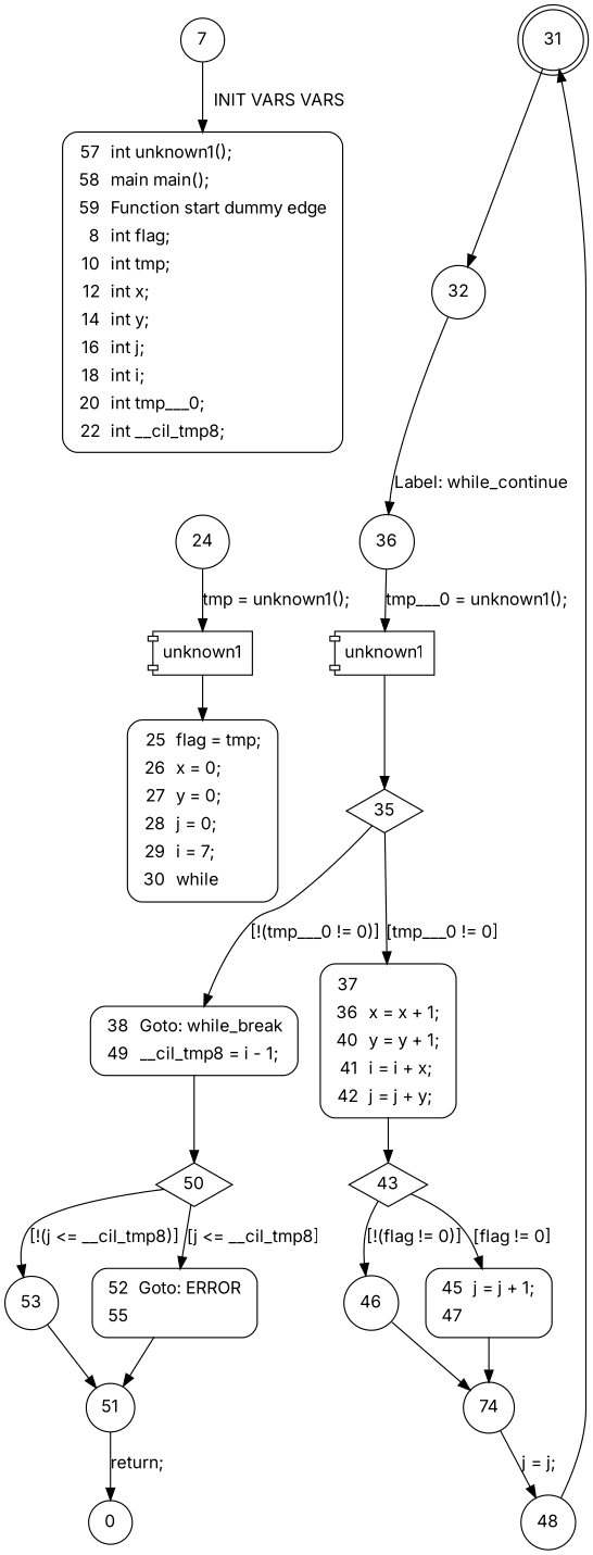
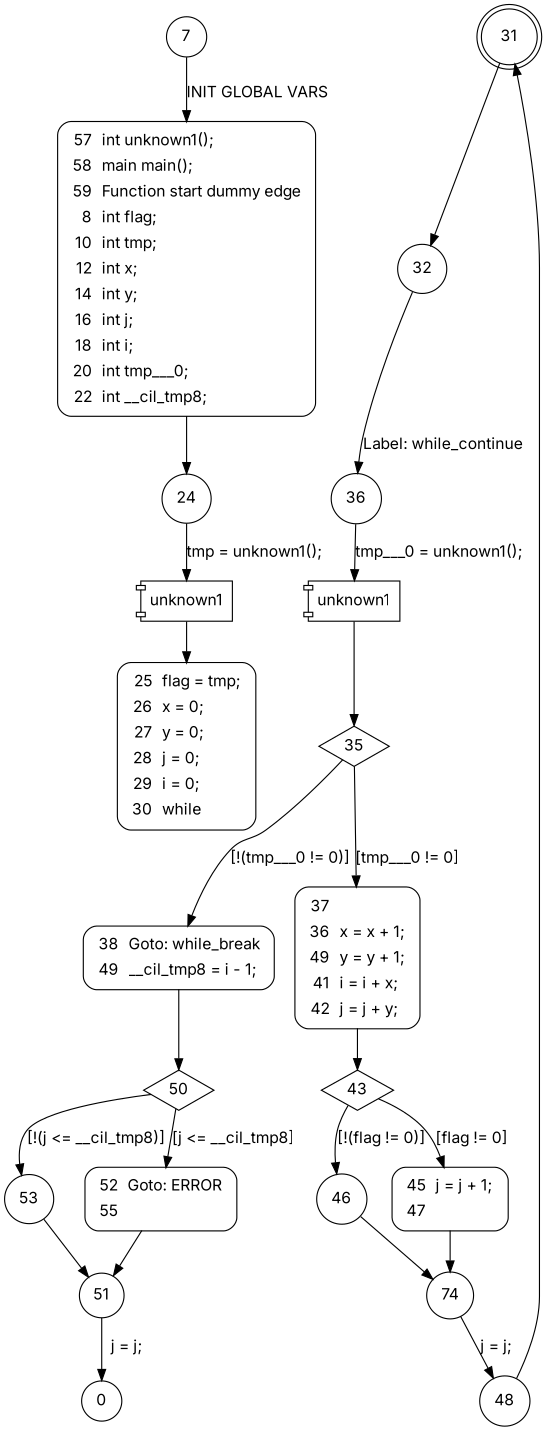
  digraph {
    fontname=Inter
    node [fontname=Inter shape=circle]
    edge [fontname=Inter]
    n1 [fillcolor=white label=<<table border="0" cellborder="0" cellpadding="3" bgcolor="white"><tr><td align="right">57</td><td align="left">int unknown1();</td></tr><tr><td align="right">58</td><td align="left">main main();</td></tr><tr><td align="right">59</td><td align="left">Function start dummy edge</td></tr><tr><td align="right">8</td><td align="left">int flag;</td></tr><tr><td align="right">10</td><td align="left">int tmp;</td></tr><tr><td align="right">12</td><td align="left">int x;</td></tr><tr><td align="right">14</td><td align="left">int y;</td></tr><tr><td align="right">16</td><td align="left">int j;</td></tr><tr><td align="right">18</td><td align="left">int i;</td></tr><tr><td align="right">20</td><td align="left">int tmp___0;</td></tr><tr><td align="right">22</td><td align="left">int __cil_tmp8;</td></tr></table>> penwidth=1 shape=Mrecord style="filled,bold"]
    7
    24
    n4 [label=unknown1 shape=component]
-   n5 [fillcolor=white label=<<table border="0" cellborder="0" cellpadding="3" bgcolor="white"><tr><td align="right">25</td><td align="left">flag = tmp;</td></tr><tr><td align="right">26</td><td align="left">x = 0;</td></tr><tr><td align="right">27</td><td align="left">y = 0;</td></tr><tr><td align="right">28</td><td align="left">j = 0;</td></tr><tr><td align="right">29</td><td align="left">i = 7;</td></tr><tr><td align="right">30</td><td align="left">while</td></tr></table>> penwidth=1 shape=Mrecord style="filled,bold"]
+   n5 [fillcolor=white label=<<table border="0" cellborder="0" cellpadding="3" bgcolor="white"><tr><td align="right">25</td><td align="left">flag = tmp;</td></tr><tr><td align="right">26</td><td align="left">x = 0;</td></tr><tr><td align="right">27</td><td align="left">y = 0;</td></tr><tr><td align="right">28</td><td align="left">j = 0;</td></tr><tr><td align="right">29</td><td align="left">i = 0;</td></tr><tr><td align="right">30</td><td align="left">while</td></tr></table>> penwidth=1 shape=Mrecord style="filled,bold"]
    31 [shape=doublecircle]
    32
    n8 [label=36]
    n9 [label=unknown1 shape=component]
    35 [shape=diamond]
    n11 [fillcolor=white label=<<table border="0" cellborder="0" cellpadding="3" bgcolor="white"><tr><td align="right">38</td><td align="left">Goto: while_break</td></tr><tr><td align="right">49</td><td align="left">__cil_tmp8 = i - 1;</td></tr></table>> penwidth=1 shape=Mrecord style="filled,bold"]
-   n12 [fillcolor=white label=<<table border="0" cellborder="0" cellpadding="3" bgcolor="white"><tr><td align="right">37</td><td align="left"></td></tr><tr><td align="right">36</td><td align="left">x = x + 1;</td></tr><tr><td align="right">40</td><td align="left">y = y + 1;</td></tr><tr><td align="right">41</td><td align="left">i = i + x;</td></tr><tr><td align="right">42</td><td align="left">j = j + y;</td></tr></table>> penwidth=1 shape=Mrecord style="filled,bold"]
+   n12 [fillcolor=white label=<<table border="0" cellborder="0" cellpadding="3" bgcolor="white"><tr><td align="right">37</td><td align="left"></td></tr><tr><td align="right">36</td><td align="left">x = x + 1;</td></tr><tr><td align="right">49</td><td align="left">y = y + 1;</td></tr><tr><td align="right">41</td><td align="left">i = i + x;</td></tr><tr><td align="right">42</td><td align="left">j = j + y;</td></tr></table>> penwidth=1 shape=Mrecord style="filled,bold"]
    50 [shape=diamond]
    43 [shape=diamond]
    53
    n16 [fillcolor=white label=<<table border="0" cellborder="0" cellpadding="3" bgcolor="white"><tr><td align="right">52</td><td align="left">Goto: ERROR</td></tr><tr><td align="right">55</td><td align="left"></td></tr></table>> penwidth=1 shape=Mrecord style="filled,bold"]
    46
    n18 [fillcolor=white label=<<table border="0" cellborder="0" cellpadding="3" bgcolor="white"><tr><td align="right">45</td><td align="left">j = j + 1;</td></tr><tr><td align="right">47</td><td align="left"></td></tr></table>> penwidth=1 shape=Mrecord style="filled,bold"]
    n19 [label=74]
    48
    51
    n22 [label=0]
-   7 -> n1 [label="INIT VARS VARS"]
+   n1 -> 24
+   7 -> n1 [label="INIT GLOBAL VARS"]
    24 -> n4 [label="tmp = unknown1();"]
    n4 -> n5
    31 -> 32
    32 -> n8 [label="Label: while_continue"]
    n8 -> n9 [label="tmp___0 = unknown1();"]
    n9 -> 35
    35 -> n11 [label="[!(tmp___0 != 0)]"]
    35 -> n12 [label="[tmp___0 != 0]"]
    n11 -> 50
    n12 -> 43
    50 -> 53 [label="[!(j <= __cil_tmp8)]"]
    50 -> n16 [label="[j <= __cil_tmp8]"]
    43 -> 46 [label="[!(flag != 0)]"]
    43 -> n18 [label="[flag != 0]"]
    53 -> 51
    n16 -> 51
    46 -> n19
    n18 -> n19
    n19 -> 48 [label="j = j;"]
    48 -> 31
-   51 -> n22 [label="return;"]
+   51 -> n22 [label="j = j;"]
  }
